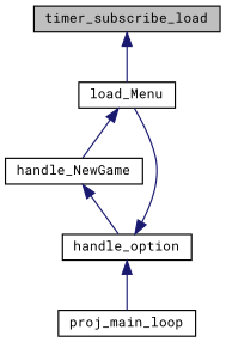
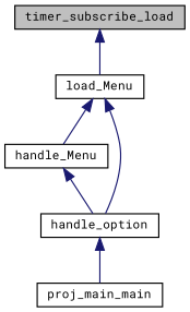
  digraph {
    fontname="Roboto Mono"
    rankdir=TB
    node [color=black fillcolor=white fontname="Roboto Mono" fontsize=10 shape=record style=filled]
    edge [color=midnightblue dir=back fontname="Roboto Mono" fontsize=10 labelfontname=Helvetica labelfontsize=10 style=solid]
    n1 [fillcolor=grey75 fontcolor=black height=0.2 label=timer_subscribe_load width=0.4]
    n2 [height=0.2 label=load_Menu width=0.4]
-   n3 [height=0.2 label=handle_NewGame width=0.4]
+   n3 [height=0.2 label=handle_Menu width=0.4]
    n4 [height=0.2 label=handle_option width=0.4]
-   n5 [height=0.2 label=proj_main_loop width=0.4]
+   n5 [height=0.2 label=proj_main_main width=0.4]
    n1 -> n2
    n2 -> n3
    n3 -> n4
-   n4 -> n2
+   n2 -> n4
    n4 -> n5
  }
